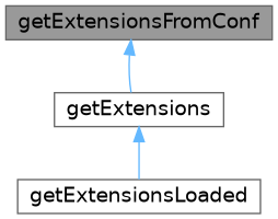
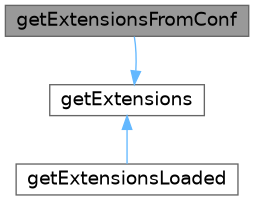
  digraph {
    rankdir=TB
    node [color=grey40 fillcolor=white fontname=Helvetica fontsize=14 shape=box style=filled]
    edge [color=steelblue1 dir=back fontname=Helvetica fontsize=14 labelfontname=Helvetica labelfontsize=14 style=solid]
    n1 [color=gray40 fillcolor=grey60 fontcolor=black height=0.2 label=getExtensionsFromConf width=0.4]
    n2 [height=0.2 label=getExtensions width=0.4]
    n3 [height=0.2 label=getExtensionsLoaded width=0.4]
-   n1 -> n2
+   n2 -> n1
    n2 -> n3
  }
